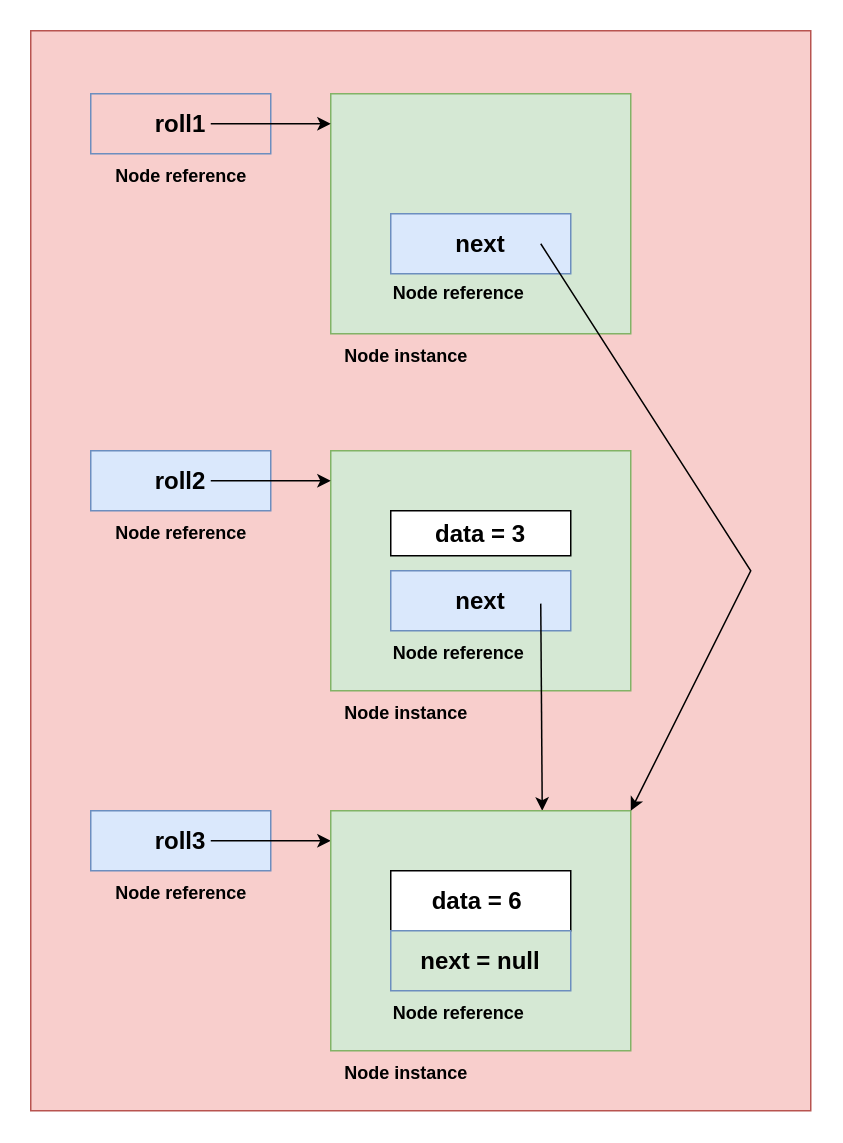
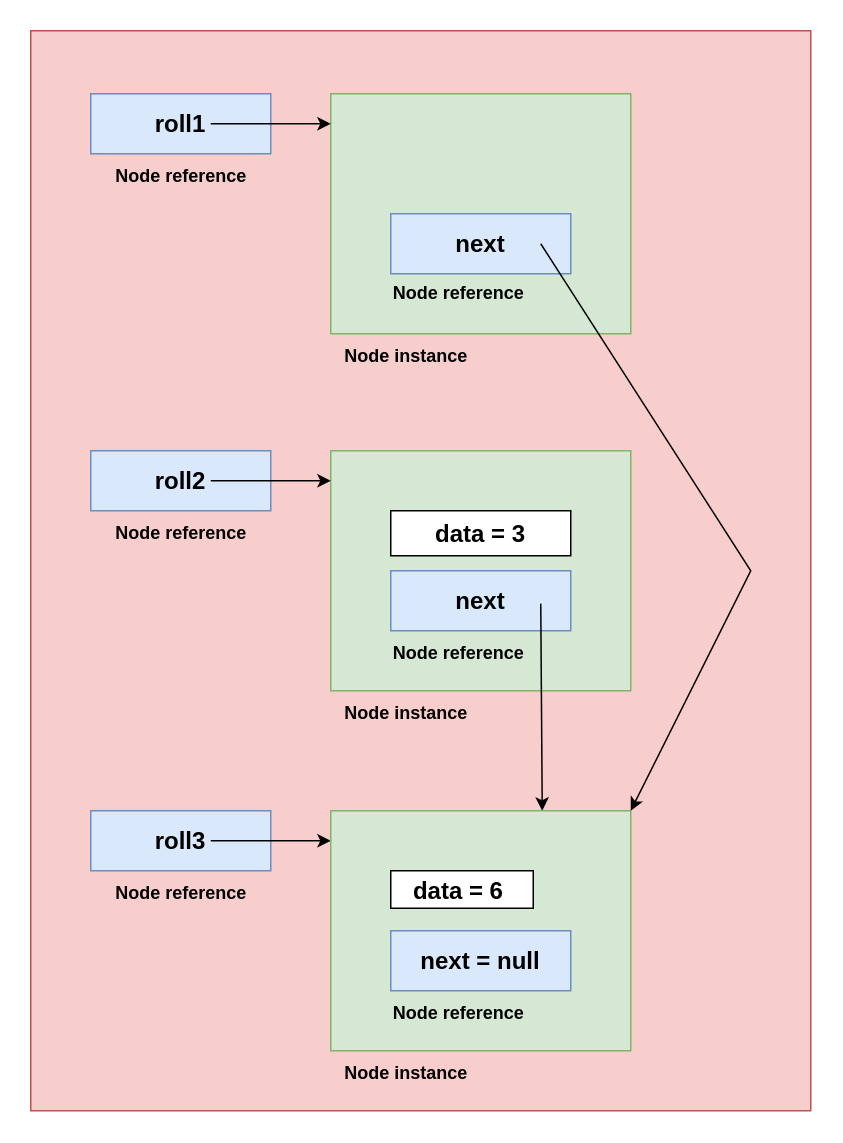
  <mxCell id="0" />
  <mxCell id="1" parent="0" />
  <mxCell id="2" value="" style="rounded=0;whiteSpace=wrap;html=1;fillColor=#f8cecc;strokeColor=#b85450;fontStyle=1" parent="1" vertex="1"><mxGeometry x="20" y="20" width="520" height="720" as="geometry" /></mxCell>
  <mxCell id="3" value="" style="rounded=0;whiteSpace=wrap;html=1;fontSize=16;fillColor=#d5e8d4;strokeColor=#82b366;fontStyle=1" parent="1" vertex="1"><mxGeometry x="220" y="300" width="200" height="160" as="geometry" /></mxCell>
  <mxCell id="4" value="roll2" style="rounded=0;whiteSpace=wrap;html=1;fontSize=16;fillColor=#dae8fc;strokeColor=#6c8ebf;fontStyle=1" parent="1" vertex="1"><mxGeometry x="60" y="300" width="120" height="40" as="geometry" /></mxCell>
  <mxCell id="5" value="" style="endArrow=classic;html=1;rounded=0;fontSize=16;fontStyle=1" parent="1" edge="1"><mxGeometry width="50" height="50" relative="1" as="geometry"><mxPoint x="140" y="320" as="sourcePoint" /><mxPoint x="220" y="320" as="targetPoint" /></mxGeometry></mxCell>
  <mxCell id="6" value="data = 3" style="rounded=0;whiteSpace=wrap;html=1;fontSize=16;fontStyle=1" parent="1" vertex="1"><mxGeometry x="260" y="340" width="120" height="30" as="geometry" /></mxCell>
  <mxCell id="7" value="next" style="rounded=0;whiteSpace=wrap;html=1;fontSize=16;fillColor=#dae8fc;strokeColor=#6c8ebf;fontStyle=1" parent="1" vertex="1"><mxGeometry x="260" y="380" width="120" height="40" as="geometry" /></mxCell>
  <mxCell id="8" value="" style="endArrow=classic;html=1;rounded=0;entryX=0.605;entryY=-0.012;entryDx=0;entryDy=0;entryPerimeter=0;fontSize=16;fontStyle=1" parent="1" edge="1"><mxGeometry width="50" height="50" relative="1" as="geometry"><mxPoint x="360" y="401.92" as="sourcePoint" /><mxPoint x="361" y="540" as="targetPoint" /></mxGeometry></mxCell>
  <mxCell id="9" value="roll3" style="rounded=0;whiteSpace=wrap;html=1;fontSize=16;fillColor=#dae8fc;strokeColor=#6c8ebf;fontStyle=1" parent="1" vertex="1"><mxGeometry x="60" y="540" width="120" height="40" as="geometry" /></mxCell>
  <mxCell id="10" value="" style="endArrow=classic;html=1;rounded=0;fontSize=16;fontStyle=1" parent="1" edge="1"><mxGeometry width="50" height="50" relative="1" as="geometry"><mxPoint x="140" y="560" as="sourcePoint" /><mxPoint x="220" y="560" as="targetPoint" /></mxGeometry></mxCell>
  <mxCell id="11" value="" style="rounded=0;whiteSpace=wrap;html=1;fontSize=16;fillColor=#d5e8d4;strokeColor=#82b366;fontStyle=1" parent="1" vertex="1"><mxGeometry x="220" y="540" width="200" height="160" as="geometry" /></mxCell>
- <mxCell id="12" value="data = 6&amp;nbsp;" style="rounded=0;whiteSpace=wrap;html=1;fontSize=16;fontStyle=1" parent="1" vertex="1"><mxGeometry x="260" y="580" width="120" height="40" as="geometry" /></mxCell>
- <mxCell id="13" value="next = null" style="rounded=0;whiteSpace=wrap;html=1;fontSize=16;fillColor=#d5e8d4;strokeColor=#6c8ebf;fontStyle=1;" parent="1" vertex="1"><mxGeometry x="260" y="620" width="120" height="40" as="geometry" /></mxCell>
+ <mxCell id="12" value="data = 6&amp;nbsp;" style="rounded=0;whiteSpace=wrap;html=1;fontSize=16;fontStyle=1" parent="1" vertex="1"><mxGeometry x="260" y="580" width="95" height="25" as="geometry" /></mxCell>
+ <mxCell id="13" value="next = null" style="rounded=0;whiteSpace=wrap;html=1;fontSize=16;fillColor=#dae8fc;strokeColor=#6c8ebf;fontStyle=1" parent="1" vertex="1"><mxGeometry x="260" y="620" width="120" height="40" as="geometry" /></mxCell>
  <mxCell id="14" value="" style="rounded=0;whiteSpace=wrap;html=1;fontSize=16;fillColor=#d5e8d4;strokeColor=#82b366;fontStyle=1" parent="1" vertex="1"><mxGeometry x="220" y="62" width="200" height="160" as="geometry" /></mxCell>
- <mxCell id="15" value="roll1" style="rounded=0;whiteSpace=wrap;html=1;fontSize=16;fillColor=#f8cecc;strokeColor=#6c8ebf;fontStyle=1;" parent="1" vertex="1"><mxGeometry x="60" y="62" width="120" height="40" as="geometry" /></mxCell>
+ <mxCell id="15" value="roll1" style="rounded=0;whiteSpace=wrap;html=1;fontSize=16;fillColor=#dae8fc;strokeColor=#6c8ebf;fontStyle=1" parent="1" vertex="1"><mxGeometry x="60" y="62" width="120" height="40" as="geometry" /></mxCell>
  <mxCell id="16" value="" style="endArrow=classic;html=1;rounded=0;fontSize=16;fontStyle=1" parent="1" edge="1"><mxGeometry width="50" height="50" relative="1" as="geometry"><mxPoint x="140" y="82" as="sourcePoint" /><mxPoint x="220" y="82" as="targetPoint" /></mxGeometry></mxCell>
  <mxCell id="17" value="next" style="rounded=0;whiteSpace=wrap;html=1;fontSize=16;fillColor=#dae8fc;strokeColor=#6c8ebf;fontStyle=1" parent="1" vertex="1"><mxGeometry x="260" y="142" width="120" height="40" as="geometry" /></mxCell>
  <mxCell id="18" value="" style="endArrow=classic;html=1;rounded=0;fontSize=16;fontStyle=1" parent="1" edge="1"><mxGeometry width="50" height="50" relative="1" as="geometry"><mxPoint x="360" y="162" as="sourcePoint" /><mxPoint x="420" y="540" as="targetPoint" /><Array as="points"><mxPoint x="500" y="380" /></Array></mxGeometry></mxCell>
  <mxCell id="19" value="Node reference" style="text;html=1;align=center;verticalAlign=middle;resizable=0;points=[];autosize=1;strokeColor=none;fillColor=none;fontStyle=1" parent="1" vertex="1"><mxGeometry x="65" y="102" width="110" height="30" as="geometry" /></mxCell>
  <mxCell id="20" value="Node reference" style="text;html=1;align=center;verticalAlign=middle;resizable=0;points=[];autosize=1;strokeColor=none;fillColor=none;fontStyle=1" parent="1" vertex="1"><mxGeometry x="65" y="340" width="110" height="30" as="geometry" /></mxCell>
  <mxCell id="21" value="Node reference" style="text;html=1;align=center;verticalAlign=middle;resizable=0;points=[];autosize=1;strokeColor=none;fillColor=none;fontStyle=1" parent="1" vertex="1"><mxGeometry x="65" y="580" width="110" height="30" as="geometry" /></mxCell>
  <mxCell id="22" value="Node instance" style="text;html=1;align=center;verticalAlign=middle;resizable=0;points=[];autosize=1;strokeColor=none;fillColor=none;fontStyle=1" parent="1" vertex="1"><mxGeometry x="220" y="222" width="100" height="30" as="geometry" /></mxCell>
  <mxCell id="23" value="Node instance" style="text;html=1;align=center;verticalAlign=middle;resizable=0;points=[];autosize=1;strokeColor=none;fillColor=none;fontStyle=1" parent="1" vertex="1"><mxGeometry x="220" y="460" width="100" height="30" as="geometry" /></mxCell>
  <mxCell id="24" value="Node instance" style="text;html=1;align=center;verticalAlign=middle;resizable=0;points=[];autosize=1;strokeColor=none;fillColor=none;fontStyle=1" parent="1" vertex="1"><mxGeometry x="220" y="700" width="100" height="30" as="geometry" /></mxCell>
  <mxCell id="25" value="Node reference" style="text;html=1;align=center;verticalAlign=middle;resizable=0;points=[];autosize=1;strokeColor=none;fillColor=none;fontStyle=1" parent="1" vertex="1"><mxGeometry x="250" y="180" width="110" height="30" as="geometry" /></mxCell>
  <mxCell id="26" value="Node reference" style="text;html=1;align=center;verticalAlign=middle;resizable=0;points=[];autosize=1;strokeColor=none;fillColor=none;fontStyle=1" parent="1" vertex="1"><mxGeometry x="250" y="420" width="110" height="30" as="geometry" /></mxCell>
  <mxCell id="27" value="Node reference" style="text;html=1;align=center;verticalAlign=middle;resizable=0;points=[];autosize=1;strokeColor=none;fillColor=none;fontStyle=1" parent="1" vertex="1"><mxGeometry x="250" y="660" width="110" height="30" as="geometry" /></mxCell>
